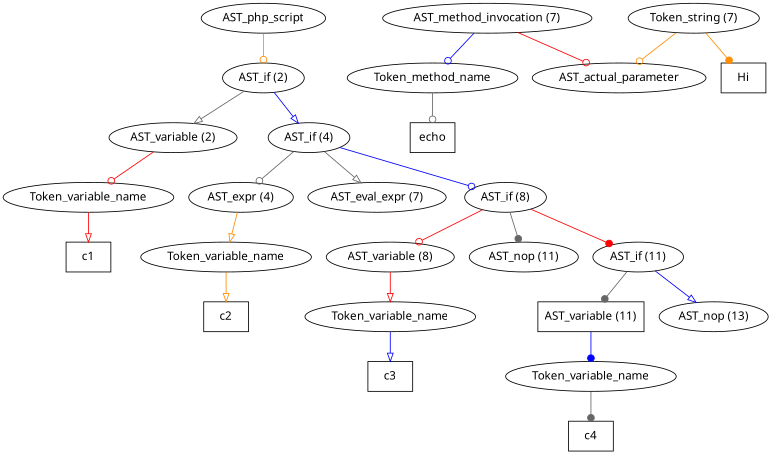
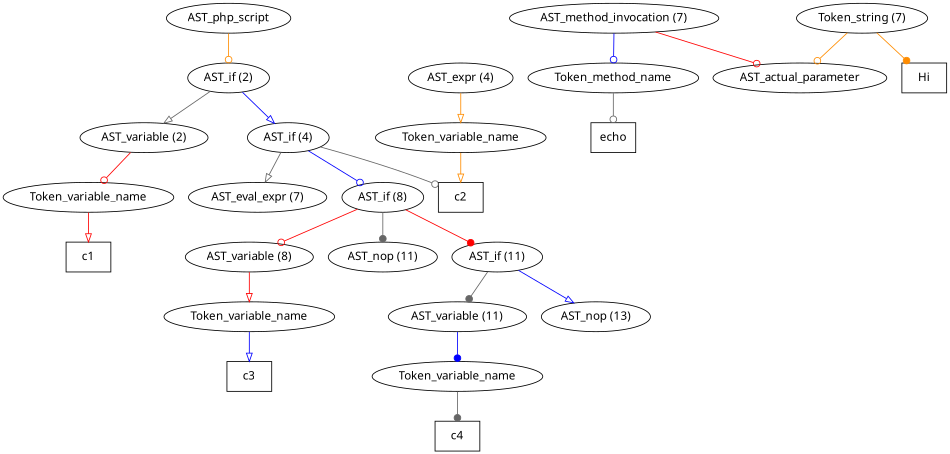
  digraph {
    fontname="Noto Sans"
    node [fontname="Noto Sans"]
    edge [arrowhead=odot color=gray40 fontname="Noto Sans"]
    n1 [label=AST_php_script]
    n2 [label="AST_if (2)"]
    n3 [label="AST_variable (2)"]
    n4 [label="AST_if (4)"]
    n5 [label=Token_variable_name]
    n6 [label="AST_expr (4)"]
    n7 [label="AST_eval_expr (7)"]
    n8 [label="AST_if (8)"]
    n9 [label=c1 shape=box]
    n10 [label=Token_variable_name]
    n11 [label="AST_variable (8)"]
    n12 [label="AST_nop (11)"]
    n13 [label="AST_if (11)"]
    n14 [label=c2 shape=box]
    n15 [label="AST_method_invocation (7)"]
    n16 [label=Token_method_name]
    n17 [label=AST_actual_parameter]
    n18 [label=echo shape=box]
    n19 [label="Token_string (7)"]
    n20 [label=Hi shape=box]
    n21 [label=Token_variable_name]
-   n22 [label="AST_variable (11)" shape=box]
+   n22 [label="AST_variable (11)"]
    n23 [label="AST_nop (13)"]
    n24 [label=c3 shape=box]
    n25 [label=Token_variable_name]
    n26 [label=c4 shape=box]
    n1 -> n2 [color=darkorange]
    n2 -> n3 [arrowhead=onormal]
    n2 -> n4 [arrowhead=onormal color=blue]
    n3 -> n5 [color=red]
-   n4 -> n6
+   n4 -> n14
    n4 -> n7 [arrowhead=onormal]
    n4 -> n8 [color=blue]
    n5 -> n9 [arrowhead=onormal color=red]
    n6 -> n10 [arrowhead=onormal color=darkorange]
    n8 -> n11 [color=red]
    n8 -> n12 [arrowhead=dot]
    n8 -> n13 [arrowhead=dot color=red]
    n10 -> n14 [arrowhead=onormal color=darkorange]
    n11 -> n21 [arrowhead=onormal color=red]
    n13 -> n22 [arrowhead=dot]
    n13 -> n23 [arrowhead=onormal color=blue]
    n15 -> n16 [color=blue]
    n15 -> n17 [color=red]
    n16 -> n18
    n19 -> n17 [color=darkorange]
    n19 -> n20 [arrowhead=dot color=darkorange]
    n21 -> n24 [arrowhead=onormal color=blue]
    n22 -> n25 [arrowhead=dot color=blue]
    n25 -> n26 [arrowhead=dot]
  }
